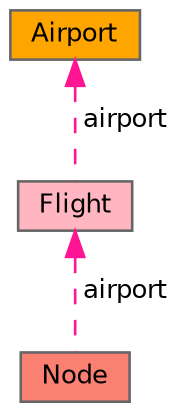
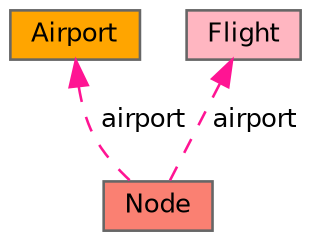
  digraph {
    node [color=gray40 fontname=Helvetica fontsize=10 shape=box style=filled]
    edge [color=deeppink dir=back fontname=Helvetica fontsize=10 labelfontname=Helvetica labelfontsize=10 style=dashed]
    n1 [fillcolor=salmon fontcolor=black height=0.2 label="Node" width=0.4]
    n2 [fillcolor=orange height=0.2 label=Airport width=0.4]
    n3 [fillcolor=lightpink height=0.2 label=Flight width=0.4]
-   n2 -> n3 [label=" airport"]
+   n2 -> n1 [label=" airport"]
    n3 -> n1 [label=" airport"]
  }
